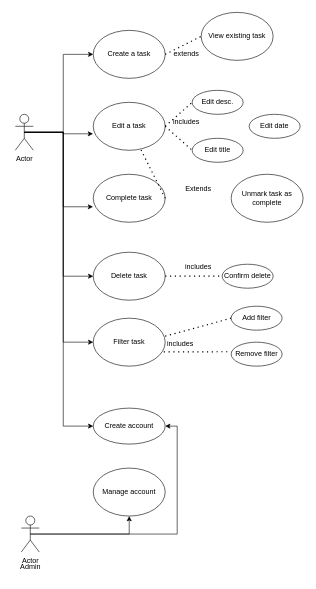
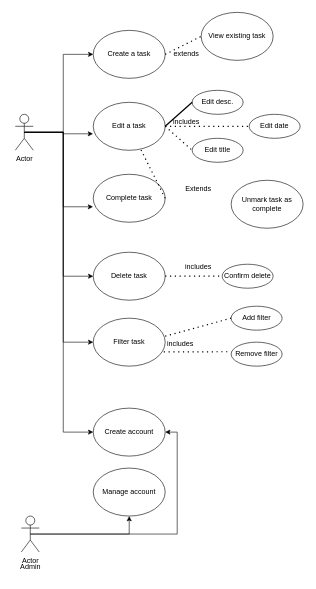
  <mxCell id="0" />
  <mxCell id="1" parent="0" />
  <mxCell id="2" style="edgeStyle=orthogonalEdgeStyle;rounded=0;orthogonalLoop=1;jettySize=auto;html=1;exitX=0.5;exitY=0.5;exitDx=0;exitDy=0;exitPerimeter=0;entryX=0;entryY=0.5;entryDx=0;entryDy=0;" edge="1" parent="1" source="6" target="10"><mxGeometry relative="1" as="geometry" /></mxCell>
  <mxCell id="3" style="edgeStyle=orthogonalEdgeStyle;rounded=0;orthogonalLoop=1;jettySize=auto;html=1;exitX=0.5;exitY=0.5;exitDx=0;exitDy=0;exitPerimeter=0;entryX=0;entryY=0.5;entryDx=0;entryDy=0;" edge="1" parent="1" source="6" target="7"><mxGeometry relative="1" as="geometry" /></mxCell>
  <mxCell id="4" style="edgeStyle=orthogonalEdgeStyle;rounded=0;orthogonalLoop=1;jettySize=auto;html=1;exitX=0.5;exitY=0.5;exitDx=0;exitDy=0;exitPerimeter=0;entryX=0;entryY=0.5;entryDx=0;entryDy=0;" edge="1" parent="1" source="6" target="28"><mxGeometry relative="1" as="geometry" /></mxCell>
  <mxCell id="5" style="edgeStyle=orthogonalEdgeStyle;rounded=0;orthogonalLoop=1;jettySize=auto;html=1;exitX=0.5;exitY=0.5;exitDx=0;exitDy=0;exitPerimeter=0;entryX=0;entryY=0.5;entryDx=0;entryDy=0;" edge="1" parent="1" source="6" target="26"><mxGeometry relative="1" as="geometry" /></mxCell>
  <mxCell id="6" value="Actor" style="shape=umlActor;verticalLabelPosition=bottom;verticalAlign=top;html=1;outlineConnect=0;" vertex="1" parent="1"><mxGeometry x="25" y="190" width="30" height="60" as="geometry" /></mxCell>
  <mxCell id="7" value="Create a task" style="ellipse;whiteSpace=wrap;html=1;" vertex="1" parent="1"><mxGeometry x="155" y="50" width="120" height="80" as="geometry" /></mxCell>
  <mxCell id="8" value="Edit a task" style="ellipse;whiteSpace=wrap;html=1;" vertex="1" parent="1"><mxGeometry x="155" y="170" width="120" height="80" as="geometry" /></mxCell>
  <mxCell id="9" value="Complete task" style="ellipse;whiteSpace=wrap;html=1;" vertex="1" parent="1"><mxGeometry x="155" y="290" width="120" height="80" as="geometry" /></mxCell>
  <mxCell id="10" value="Delete task" style="ellipse;whiteSpace=wrap;html=1;" vertex="1" parent="1"><mxGeometry x="155" y="420" width="120" height="80" as="geometry" /></mxCell>
  <mxCell id="11" style="edgeStyle=orthogonalEdgeStyle;rounded=0;orthogonalLoop=1;jettySize=auto;html=1;exitX=0.5;exitY=0.5;exitDx=0;exitDy=0;exitPerimeter=0;entryX=-0.003;entryY=0.656;entryDx=0;entryDy=0;entryPerimeter=0;" edge="1" parent="1" source="6" target="8"><mxGeometry relative="1" as="geometry" /></mxCell>
  <mxCell id="12" style="edgeStyle=orthogonalEdgeStyle;rounded=0;orthogonalLoop=1;jettySize=auto;html=1;exitX=0.5;exitY=0.5;exitDx=0;exitDy=0;exitPerimeter=0;entryX=-0.003;entryY=0.678;entryDx=0;entryDy=0;entryPerimeter=0;" edge="1" parent="1" source="6" target="9"><mxGeometry relative="1" as="geometry" /></mxCell>
- <mxCell id="13" value="Unmark task as complete" style="ellipse;whiteSpace=wrap;html=1;" vertex="1" parent="1"><mxGeometry x="385" y="290" width="120" height="80" as="geometry" /></mxCell>
+ <mxCell id="13" value="Unmark task as complete" style="ellipse;whiteSpace=wrap;html=1;" vertex="1" parent="1"><mxGeometry x="385" y="300" width="120" height="80" as="geometry" /></mxCell>
  <mxCell id="14" value="" style="endArrow=none;dashed=1;html=1;dashPattern=1 3;strokeWidth=2;rounded=0;exitX=1;exitY=0.5;exitDx=0;exitDy=0;" edge="1" parent="1" source="9" target="8"><mxGeometry width="50" height="50" relative="1" as="geometry"><mxPoint x="265" y="340" as="sourcePoint" /><mxPoint x="315" y="290" as="targetPoint" /></mxGeometry></mxCell>
  <mxCell id="15" value="Extends" style="text;html=1;align=center;verticalAlign=middle;resizable=0;points=[];autosize=1;strokeColor=none;fillColor=none;" vertex="1" parent="1"><mxGeometry x="295" y="300" width="70" height="30" as="geometry" /></mxCell>
  <mxCell id="16" value="Edit desc." style="ellipse;whiteSpace=wrap;html=1;" vertex="1" parent="1"><mxGeometry x="320" y="150" width="85" height="40" as="geometry" /></mxCell>
  <mxCell id="17" value="Edit date" style="ellipse;whiteSpace=wrap;html=1;" vertex="1" parent="1"><mxGeometry x="415" y="190" width="85" height="40" as="geometry" /></mxCell>
  <mxCell id="18" value="Edit title" style="ellipse;whiteSpace=wrap;html=1;" vertex="1" parent="1"><mxGeometry x="320" y="230" width="85" height="40" as="geometry" /></mxCell>
- <mxCell id="20" value="" style="endArrow=none;dashed=1;html=1;dashPattern=1 3;strokeWidth=2;rounded=0;exitX=1;exitY=0.5;exitDx=0;exitDy=0;entryX=0;entryY=0.5;entryDx=0;entryDy=0;" edge="1" parent="1" source="8" target="16"><mxGeometry width="50" height="50" relative="1" as="geometry"><mxPoint x="265" y="200" as="sourcePoint" /><mxPoint x="315" y="150" as="targetPoint" /></mxGeometry></mxCell>
+ <mxCell id="19" value="" style="endArrow=none;dashed=1;html=1;dashPattern=1 3;strokeWidth=2;rounded=0;entryX=0;entryY=0.5;entryDx=0;entryDy=0;exitX=1;exitY=0.5;exitDx=0;exitDy=0;" edge="1" parent="1" source="8" target="17"><mxGeometry width="50" height="50" relative="1" as="geometry"><mxPoint x="305" y="250" as="sourcePoint" /><mxPoint x="355" y="200" as="targetPoint" /></mxGeometry></mxCell>
+ <mxCell id="20" value="" style="endArrow=none;dashed=0;html=1;dashPattern=1 3;strokeWidth=2;rounded=0;exitX=1;exitY=0.5;exitDx=0;exitDy=0;entryX=0;entryY=0.5;entryDx=0;entryDy=0;" edge="1" parent="1" source="8" target="16"><mxGeometry width="50" height="50" relative="1" as="geometry"><mxPoint x="265" y="200" as="sourcePoint" /><mxPoint x="315" y="150" as="targetPoint" /></mxGeometry></mxCell>
  <mxCell id="21" value="" style="endArrow=none;dashed=1;html=1;dashPattern=1 3;strokeWidth=2;rounded=0;exitX=1;exitY=0.5;exitDx=0;exitDy=0;entryX=0;entryY=0.5;entryDx=0;entryDy=0;" edge="1" parent="1" source="8" target="18"><mxGeometry width="50" height="50" relative="1" as="geometry"><mxPoint x="265" y="340" as="sourcePoint" /><mxPoint x="315" y="290" as="targetPoint" /></mxGeometry></mxCell>
  <mxCell id="22" value="includes" style="text;html=1;align=center;verticalAlign=middle;resizable=0;points=[];autosize=1;strokeColor=none;fillColor=none;" vertex="1" parent="1"><mxGeometry x="275" y="188" width="70" height="30" as="geometry" /></mxCell>
  <mxCell id="23" value="View existing task" style="ellipse;whiteSpace=wrap;html=1;" vertex="1" parent="1"><mxGeometry x="335" y="20" width="120" height="80" as="geometry" /></mxCell>
  <mxCell id="24" value="" style="endArrow=none;dashed=1;html=1;dashPattern=1 3;strokeWidth=2;rounded=0;entryX=0;entryY=0.5;entryDx=0;entryDy=0;exitX=1;exitY=0.5;exitDx=0;exitDy=0;" edge="1" parent="1" source="7" target="23"><mxGeometry width="50" height="50" relative="1" as="geometry"><mxPoint x="275" y="70" as="sourcePoint" /><mxPoint x="325" y="20" as="targetPoint" /></mxGeometry></mxCell>
  <mxCell id="25" value="extends" style="text;html=1;align=center;verticalAlign=middle;resizable=0;points=[];autosize=1;strokeColor=none;fillColor=none;" vertex="1" parent="1"><mxGeometry x="275" y="75" width="70" height="30" as="geometry" /></mxCell>
- <mxCell id="26" value="Create account" style="ellipse;whiteSpace=wrap;html=1;" vertex="1" parent="1"><mxGeometry x="155" y="680" width="120" height="60" as="geometry" /></mxCell>
+ <mxCell id="26" value="Create account" style="ellipse;whiteSpace=wrap;html=1;" vertex="1" parent="1"><mxGeometry x="155" y="680" width="120" height="80" as="geometry" /></mxCell>
  <mxCell id="27" value="Manage account" style="ellipse;whiteSpace=wrap;html=1;" vertex="1" parent="1"><mxGeometry x="155" y="780" width="120" height="80" as="geometry" /></mxCell>
  <mxCell id="28" value="Filter task" style="ellipse;whiteSpace=wrap;html=1;" vertex="1" parent="1"><mxGeometry x="155" y="530" width="120" height="80" as="geometry" /></mxCell>
  <mxCell id="29" value="" style="endArrow=none;dashed=1;html=1;dashPattern=1 3;strokeWidth=2;rounded=0;exitX=1;exitY=0.5;exitDx=0;exitDy=0;" edge="1" parent="1" source="10"><mxGeometry width="50" height="50" relative="1" as="geometry"><mxPoint x="325" y="510" as="sourcePoint" /><mxPoint x="375" y="460" as="targetPoint" /></mxGeometry></mxCell>
  <mxCell id="30" value="Confirm delete" style="ellipse;whiteSpace=wrap;html=1;" vertex="1" parent="1"><mxGeometry x="370" y="440" width="85" height="40" as="geometry" /></mxCell>
  <mxCell id="31" value="includes" style="text;html=1;align=center;verticalAlign=middle;resizable=0;points=[];autosize=1;strokeColor=none;fillColor=none;" vertex="1" parent="1"><mxGeometry x="295" y="430" width="70" height="30" as="geometry" /></mxCell>
  <mxCell id="32" value="" style="endArrow=none;dashed=1;html=1;dashPattern=1 3;strokeWidth=2;rounded=0;" edge="1" parent="1"><mxGeometry width="50" height="50" relative="1" as="geometry"><mxPoint x="275" y="560" as="sourcePoint" /><mxPoint x="385" y="530" as="targetPoint" /></mxGeometry></mxCell>
  <mxCell id="33" value="" style="endArrow=none;dashed=1;html=1;dashPattern=1 3;strokeWidth=2;rounded=0;exitX=0.98;exitY=0.701;exitDx=0;exitDy=0;exitPerimeter=0;" edge="1" parent="1" source="28"><mxGeometry width="50" height="50" relative="1" as="geometry"><mxPoint x="295" y="610" as="sourcePoint" /><mxPoint x="385" y="586" as="targetPoint" /></mxGeometry></mxCell>
  <mxCell id="34" value="Add filter" style="ellipse;whiteSpace=wrap;html=1;" vertex="1" parent="1"><mxGeometry x="385" y="510" width="85" height="40" as="geometry" /></mxCell>
  <mxCell id="35" value="Remove filter" style="ellipse;whiteSpace=wrap;html=1;" vertex="1" parent="1"><mxGeometry x="385" y="570" width="85" height="40" as="geometry" /></mxCell>
  <mxCell id="36" style="edgeStyle=orthogonalEdgeStyle;rounded=0;orthogonalLoop=1;jettySize=auto;html=1;exitX=0.5;exitY=0.5;exitDx=0;exitDy=0;exitPerimeter=0;entryX=1;entryY=0.5;entryDx=0;entryDy=0;" edge="1" parent="1" source="38" target="26"><mxGeometry relative="1" as="geometry" /></mxCell>
  <mxCell id="37" style="edgeStyle=orthogonalEdgeStyle;rounded=0;orthogonalLoop=1;jettySize=auto;html=1;exitX=0.5;exitY=0.5;exitDx=0;exitDy=0;exitPerimeter=0;entryX=0.5;entryY=1;entryDx=0;entryDy=0;" edge="1" parent="1" source="38" target="27"><mxGeometry relative="1" as="geometry" /></mxCell>
  <mxCell id="38" value="Actor" style="shape=umlActor;verticalLabelPosition=bottom;verticalAlign=top;html=1;outlineConnect=0;" vertex="1" parent="1"><mxGeometry x="35" y="860" width="30" height="60" as="geometry" /></mxCell>
  <mxCell id="39" value="includes" style="text;html=1;align=center;verticalAlign=middle;resizable=0;points=[];autosize=1;strokeColor=none;fillColor=none;" vertex="1" parent="1"><mxGeometry x="265" y="558" width="70" height="30" as="geometry" /></mxCell>
  <mxCell id="40" value="Admin" style="text;html=1;align=center;verticalAlign=middle;resizable=0;points=[];autosize=1;strokeColor=none;fillColor=none;" vertex="1" parent="1"><mxGeometry x="20" y="930" width="60" height="30" as="geometry" /></mxCell>
